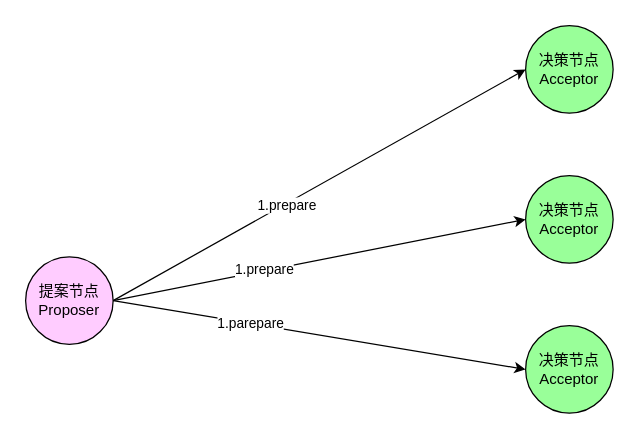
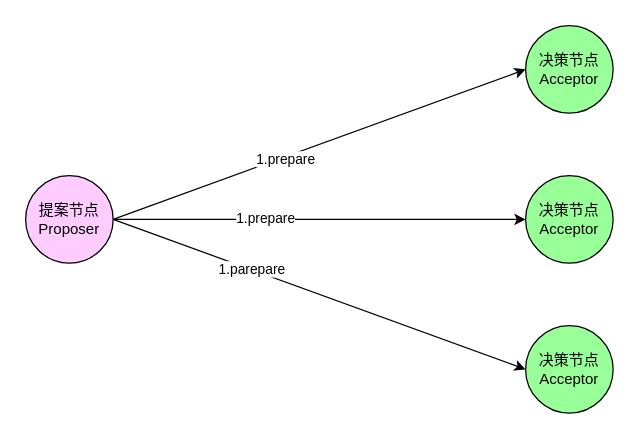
  <mxCell id="0" />
  <mxCell id="1" parent="0" />
- <mxCell id="2" value="提案节点Proposer" style="ellipse;whiteSpace=wrap;html=1;aspect=fixed;fillColor=#FFCCFF;" parent="1" vertex="1"><mxGeometry x="20" y="205" width="70" height="70" as="geometry" /></mxCell>
+ <mxCell id="2" value="提案节点Proposer" style="ellipse;whiteSpace=wrap;html=1;aspect=fixed;fillColor=#FFCCFF;" parent="1" vertex="1"><mxGeometry x="20" y="140" width="70" height="70" as="geometry" /></mxCell>
  <mxCell id="3" value="决策节点Acceptor" style="ellipse;whiteSpace=wrap;html=1;aspect=fixed;fillColor=#99FF99;" vertex="1" parent="1"><mxGeometry x="420" y="20" width="70" height="70" as="geometry" /></mxCell>
  <mxCell id="4" value="决策节点Acceptor" style="ellipse;whiteSpace=wrap;html=1;aspect=fixed;fillColor=#99FF99;" vertex="1" parent="1"><mxGeometry x="420" y="140" width="70" height="70" as="geometry" /></mxCell>
  <mxCell id="5" value="决策节点Acceptor" style="ellipse;whiteSpace=wrap;html=1;aspect=fixed;fillColor=#99FF99;" vertex="1" parent="1"><mxGeometry x="420" y="260" width="70" height="70" as="geometry" /></mxCell>
  <mxCell id="6" value="" style="endArrow=classic;html=1;rounded=0;entryX=0;entryY=0.5;entryDx=0;entryDy=0;exitX=1;exitY=0.5;exitDx=0;exitDy=0;" edge="1" parent="1" source="2" target="3"><mxGeometry width="50" height="50" relative="1" as="geometry"><mxPoint x="150" y="190" as="sourcePoint" /><mxPoint x="200" y="140" as="targetPoint" /></mxGeometry></mxCell>
  <mxCell id="7" value="1.prepare" style="edgeLabel;html=1;align=center;verticalAlign=middle;resizable=0;points=[];" vertex="1" connectable="0" parent="6"><mxGeometry x="-0.166" y="-1" relative="1" as="geometry"><mxPoint as="offset" /></mxGeometry></mxCell>
  <mxCell id="8" value="" style="endArrow=classic;html=1;rounded=0;entryX=0;entryY=0.5;entryDx=0;entryDy=0;exitX=1;exitY=0.5;exitDx=0;exitDy=0;" edge="1" parent="1" source="2" target="4"><mxGeometry width="50" height="50" relative="1" as="geometry"><mxPoint x="100" y="185" as="sourcePoint" /><mxPoint x="430" y="65" as="targetPoint" /></mxGeometry></mxCell>
  <mxCell id="9" value="1.prepare" style="edgeLabel;html=1;align=center;verticalAlign=middle;resizable=0;points=[];" vertex="1" connectable="0" parent="8"><mxGeometry x="-0.267" y="2" relative="1" as="geometry"><mxPoint as="offset" /></mxGeometry></mxCell>
  <mxCell id="10" value="" style="endArrow=classic;html=1;rounded=0;entryX=0;entryY=0.5;entryDx=0;entryDy=0;exitX=1;exitY=0.5;exitDx=0;exitDy=0;" edge="1" parent="1" source="2" target="5"><mxGeometry width="50" height="50" relative="1" as="geometry"><mxPoint x="100" y="185" as="sourcePoint" /><mxPoint x="430" y="185" as="targetPoint" /></mxGeometry></mxCell>
  <mxCell id="11" value="1.parepare" style="edgeLabel;html=1;align=center;verticalAlign=middle;resizable=0;points=[];" vertex="1" connectable="0" parent="10"><mxGeometry x="-0.335" y="1" relative="1" as="geometry"><mxPoint as="offset" /></mxGeometry></mxCell>
